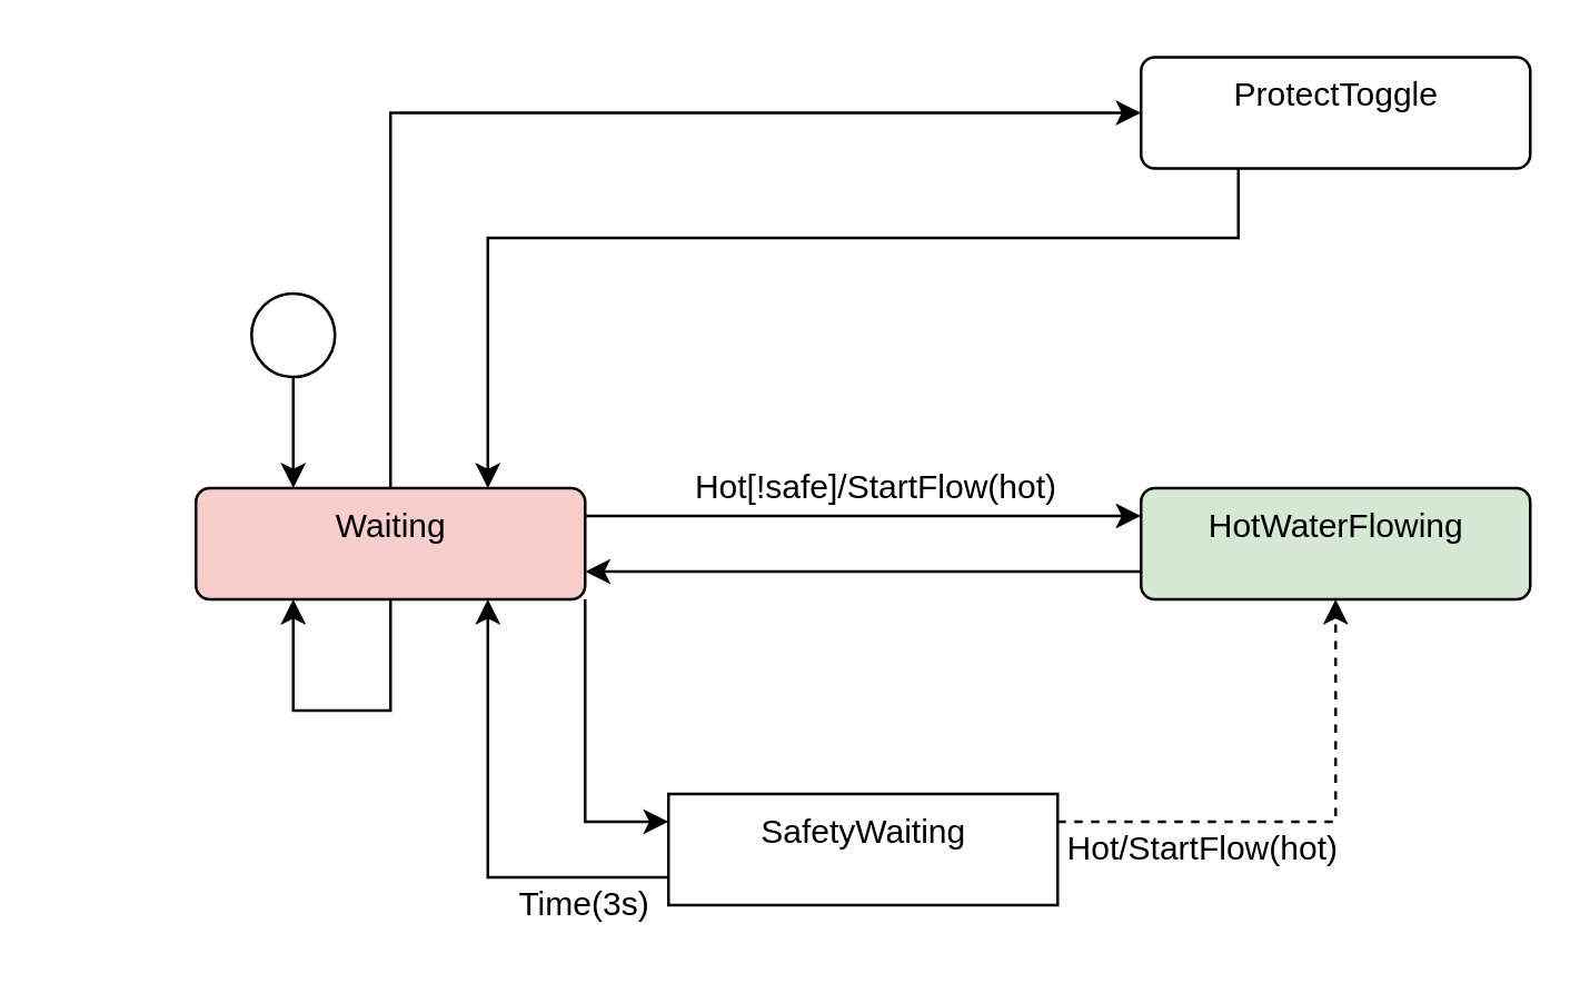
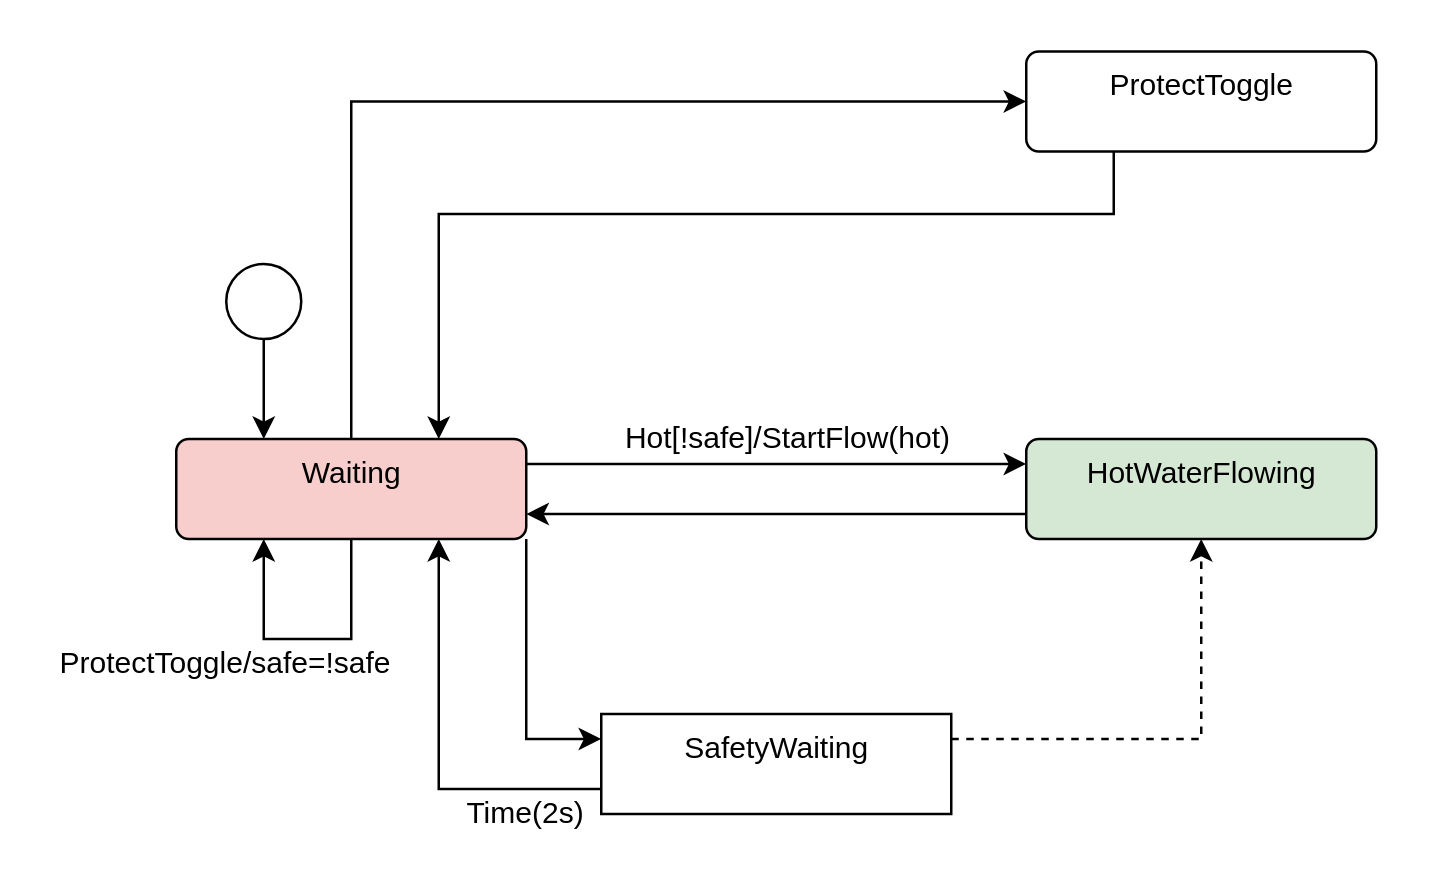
  <mxCell id="0" />
  <mxCell id="1" parent="0" />
  <mxCell id="2" style="edgeStyle=orthogonalEdgeStyle;rounded=0;orthogonalLoop=1;jettySize=auto;html=1;exitX=1;exitY=1;exitDx=0;exitDy=0;entryX=0;entryY=0.25;entryDx=0;entryDy=0;" edge="1" parent="1" source="3" target="25"><mxGeometry relative="1" as="geometry"><mxPoint x="410" y="305" as="targetPoint" /><Array as="points"><mxPoint x="210" y="295" /></Array></mxGeometry></mxCell>
  <mxCell id="3" value="Waiting" style="html=1;align=center;verticalAlign=top;rounded=1;absoluteArcSize=1;arcSize=10;dashed=0;fillColor=#f8cecc;" vertex="1" parent="1"><mxGeometry x="70" y="175" width="140" height="40" as="geometry" /></mxCell>
  <mxCell id="4" style="edgeStyle=orthogonalEdgeStyle;rounded=0;orthogonalLoop=1;jettySize=auto;html=1;exitX=0.5;exitY=1;exitDx=0;exitDy=0;entryX=0.25;entryY=0;entryDx=0;entryDy=0;" edge="1" parent="1" source="21" target="3"><mxGeometry relative="1" as="geometry"><mxPoint x="10" y="195" as="sourcePoint" /><Array as="points" /></mxGeometry></mxCell>
  <mxCell id="5" value="ProtectToggle" style="html=1;align=center;verticalAlign=top;rounded=1;absoluteArcSize=1;arcSize=10;dashed=0;" vertex="1" parent="1"><mxGeometry x="410" y="20" width="140" height="40" as="geometry" /></mxCell>
  <mxCell id="6" value="" style="group" vertex="1" connectable="0" parent="1"><mxGeometry x="240" y="40" width="150" height="20" as="geometry" /></mxCell>
  <mxCell id="7" style="edgeStyle=orthogonalEdgeStyle;rounded=0;orthogonalLoop=1;jettySize=auto;html=1;exitX=0.5;exitY=0;exitDx=0;exitDy=0;entryX=0;entryY=0.5;entryDx=0;entryDy=0;" edge="1" parent="6" source="3" target="5"><mxGeometry relative="1" as="geometry" /></mxCell>
  <mxCell id="8" value="" style="group" vertex="1" connectable="0" parent="1"><mxGeometry x="175" y="85" width="270" height="20" as="geometry" /></mxCell>
  <mxCell id="9" style="edgeStyle=orthogonalEdgeStyle;rounded=0;orthogonalLoop=1;jettySize=auto;html=1;exitX=0.25;exitY=1;exitDx=0;exitDy=0;entryX=0.75;entryY=0;entryDx=0;entryDy=0;" edge="1" parent="1" source="5" target="3"><mxGeometry relative="1" as="geometry"><mxPoint x="110" y="115" as="targetPoint" /><Array as="points"><mxPoint x="445" y="85" /><mxPoint x="175" y="85" /></Array></mxGeometry></mxCell>
  <mxCell id="10" style="edgeStyle=orthogonalEdgeStyle;rounded=0;orthogonalLoop=1;jettySize=auto;html=1;exitX=0;exitY=0.75;exitDx=0;exitDy=0;entryX=1;entryY=0.75;entryDx=0;entryDy=0;" edge="1" parent="1" source="11" target="3"><mxGeometry relative="1" as="geometry" /></mxCell>
  <mxCell id="11" value="HotWaterFlowing" style="html=1;align=center;verticalAlign=top;rounded=1;absoluteArcSize=1;arcSize=10;dashed=0;fillColor=#d5e8d4;" vertex="1" parent="1"><mxGeometry x="410" y="175" width="140" height="40" as="geometry" /></mxCell>
  <mxCell id="12" value="" style="group" vertex="1" connectable="0" parent="1"><mxGeometry x="230" y="135" width="150" height="50" as="geometry" /></mxCell>
  <mxCell id="13" style="edgeStyle=orthogonalEdgeStyle;rounded=0;orthogonalLoop=1;jettySize=auto;html=1;exitX=1;exitY=0.25;exitDx=0;exitDy=0;entryX=0;entryY=0.25;entryDx=0;entryDy=0;" edge="1" parent="12" source="3" target="11"><mxGeometry relative="1" as="geometry"><Array as="points"><mxPoint x="-10" y="50" /><mxPoint x="-10" y="50" /></Array></mxGeometry></mxCell>
  <mxCell id="14" value="" style="group" vertex="1" connectable="0" parent="12"><mxGeometry y="30" width="150" height="20" as="geometry" /></mxCell>
  <mxCell id="15" style="edgeStyle=orthogonalEdgeStyle;rounded=0;orthogonalLoop=1;jettySize=auto;html=1;exitX=0.5;exitY=0;exitDx=0;exitDy=0;entryX=0;entryY=0.5;entryDx=0;entryDy=0;" edge="1" parent="14"><mxGeometry relative="1" as="geometry" /></mxCell>
  <mxCell id="16" value="Hot[!safe]/StartFlow(hot)" style="text;html=1;strokeColor=none;fillColor=none;align=center;verticalAlign=middle;whiteSpace=wrap;rounded=0;" vertex="1" parent="14"><mxGeometry x="10" width="150" height="20" as="geometry" /></mxCell>
  <mxCell id="17" value="" style="group" vertex="1" connectable="0" parent="1"><mxGeometry x="250" y="175" width="120" height="20" as="geometry" /></mxCell>
  <mxCell id="18" style="edgeStyle=orthogonalEdgeStyle;rounded=0;orthogonalLoop=1;jettySize=auto;html=1;exitX=1;exitY=0.25;exitDx=0;exitDy=0;entryX=0;entryY=0.25;entryDx=0;entryDy=0;" edge="1" parent="17"><mxGeometry relative="1" as="geometry" /></mxCell>
  <mxCell id="19" value="" style="group" vertex="1" connectable="0" parent="17"><mxGeometry width="120" height="20" as="geometry" /></mxCell>
  <mxCell id="20" style="edgeStyle=orthogonalEdgeStyle;rounded=0;orthogonalLoop=1;jettySize=auto;html=1;exitX=0.5;exitY=0;exitDx=0;exitDy=0;entryX=0;entryY=0.5;entryDx=0;entryDy=0;" edge="1" parent="19"><mxGeometry relative="1" as="geometry" /></mxCell>
  <mxCell id="21" value="" style="ellipse;fillColor=#ffffff;strokeColor=#000000;" vertex="1" parent="1"><mxGeometry x="90" y="105" width="30" height="30" as="geometry" /></mxCell>
+ <mxCell id="22" value="ProtectToggle/safe=!safe" style="text;html=1;strokeColor=none;fillColor=none;align=center;verticalAlign=middle;whiteSpace=wrap;rounded=0;" vertex="1" parent="1"><mxGeometry x="20" y="255" width="140" height="20" as="geometry" /></mxCell>
  <mxCell id="23" style="edgeStyle=orthogonalEdgeStyle;rounded=0;orthogonalLoop=1;jettySize=auto;html=1;exitX=0;exitY=0.75;exitDx=0;exitDy=0;entryX=0.75;entryY=1;entryDx=0;entryDy=0;" edge="1" parent="1" source="25" target="3"><mxGeometry relative="1" as="geometry"><Array as="points"><mxPoint x="175" y="315" /></Array></mxGeometry></mxCell>
  <mxCell id="24" style="edgeStyle=orthogonalEdgeStyle;rounded=0;orthogonalLoop=1;jettySize=auto;html=1;exitX=1;exitY=0.25;exitDx=0;exitDy=0;entryX=0.5;entryY=1;entryDx=0;entryDy=0;dashed=1;" edge="1" parent="1" source="25" target="11"><mxGeometry relative="1" as="geometry" /></mxCell>
  <mxCell id="25" value="SafetyWaiting" style="html=1;align=center;verticalAlign=top;absoluteArcSize=1;arcSize=10;dashed=0;rounded=0;" vertex="1" parent="1"><mxGeometry x="240" y="285" width="140" height="40" as="geometry" /></mxCell>
  <mxCell id="26" value="" style="group" vertex="1" connectable="0" parent="1"><mxGeometry x="210" y="265" width="70" height="20" as="geometry" /></mxCell>
  <mxCell id="27" style="edgeStyle=orthogonalEdgeStyle;rounded=0;orthogonalLoop=1;jettySize=auto;html=1;exitX=1;exitY=0.25;exitDx=0;exitDy=0;entryX=0;entryY=0.25;entryDx=0;entryDy=0;" edge="1" parent="26"><mxGeometry relative="1" as="geometry" /></mxCell>
  <mxCell id="28" value="" style="group" vertex="1" connectable="0" parent="26"><mxGeometry width="70.0" height="20" as="geometry" /></mxCell>
  <mxCell id="29" style="edgeStyle=orthogonalEdgeStyle;rounded=0;orthogonalLoop=1;jettySize=auto;html=1;exitX=0.5;exitY=0;exitDx=0;exitDy=0;entryX=0;entryY=0.5;entryDx=0;entryDy=0;" edge="1" parent="28"><mxGeometry relative="1" as="geometry" /></mxCell>
- <mxCell id="30" value="Time(3s)" style="text;html=1;strokeColor=none;fillColor=none;align=center;verticalAlign=middle;whiteSpace=wrap;rounded=0;" vertex="1" parent="1"><mxGeometry x="190" y="315" width="40" height="20" as="geometry" /></mxCell>
+ <mxCell id="30" value="Time(2s)" style="text;html=1;strokeColor=none;fillColor=none;align=center;verticalAlign=middle;whiteSpace=wrap;rounded=0;" vertex="1" parent="1"><mxGeometry x="190" y="315" width="40" height="20" as="geometry" /></mxCell>
  <mxCell id="31" value="" style="group" vertex="1" connectable="0" parent="1"><mxGeometry x="380" y="295" width="130" height="20" as="geometry" /></mxCell>
  <mxCell id="32" style="edgeStyle=orthogonalEdgeStyle;rounded=0;orthogonalLoop=1;jettySize=auto;html=1;exitX=1;exitY=0.25;exitDx=0;exitDy=0;entryX=0;entryY=0.25;entryDx=0;entryDy=0;" edge="1" parent="31"><mxGeometry relative="1" as="geometry" /></mxCell>
  <mxCell id="33" value="" style="group" vertex="1" connectable="0" parent="31"><mxGeometry width="130" height="20" as="geometry" /></mxCell>
  <mxCell id="34" style="edgeStyle=orthogonalEdgeStyle;rounded=0;orthogonalLoop=1;jettySize=auto;html=1;exitX=0.5;exitY=0;exitDx=0;exitDy=0;entryX=0;entryY=0.5;entryDx=0;entryDy=0;" edge="1" parent="33"><mxGeometry relative="1" as="geometry" /></mxCell>
- <mxCell id="35" value="Hot/StartFlow(hot)" style="text;html=1;strokeColor=none;fillColor=none;align=center;verticalAlign=middle;whiteSpace=wrap;rounded=0;" vertex="1" parent="33"><mxGeometry x="8.667" width="86.667" height="20" as="geometry" /></mxCell>
  <mxCell id="36" style="edgeStyle=orthogonalEdgeStyle;rounded=0;orthogonalLoop=1;jettySize=auto;html=1;exitX=0.5;exitY=1;exitDx=0;exitDy=0;entryX=0.25;entryY=1;entryDx=0;entryDy=0;" edge="1" parent="1" source="3" target="3"><mxGeometry relative="1" as="geometry"><Array as="points"><mxPoint x="140" y="255" /><mxPoint x="105" y="255" /></Array></mxGeometry></mxCell>
